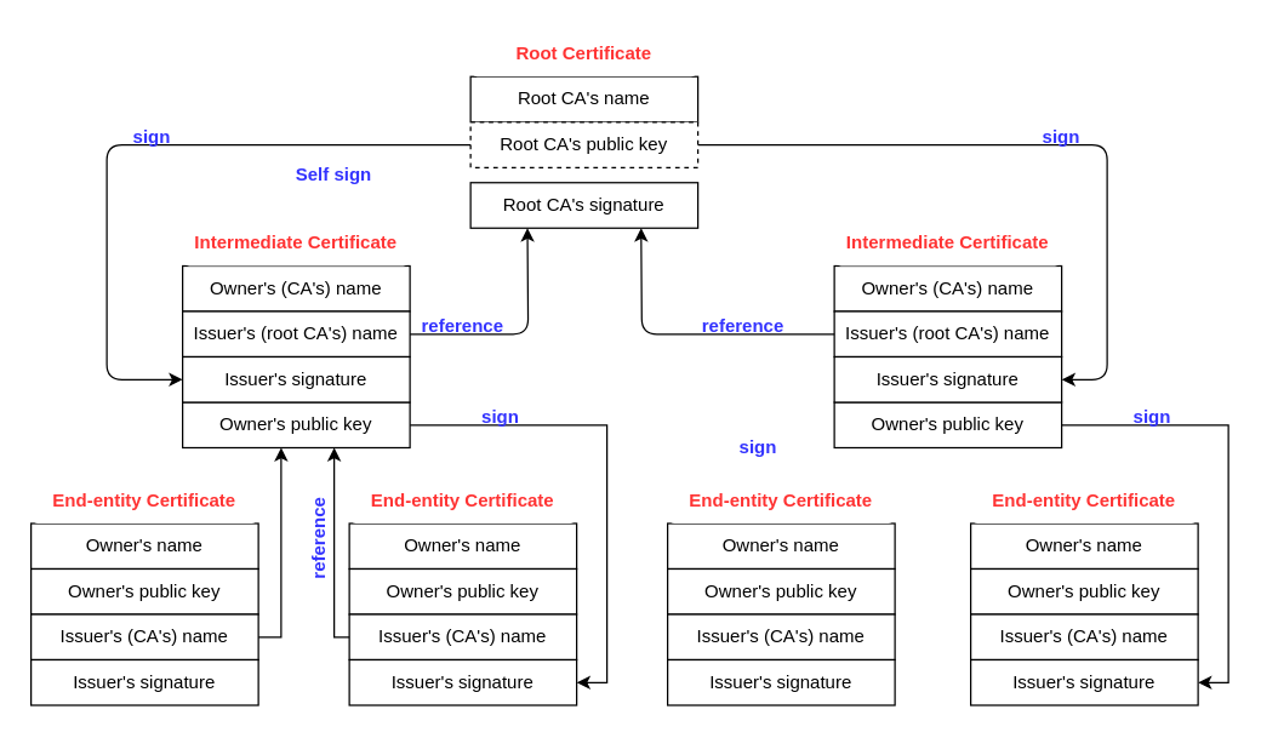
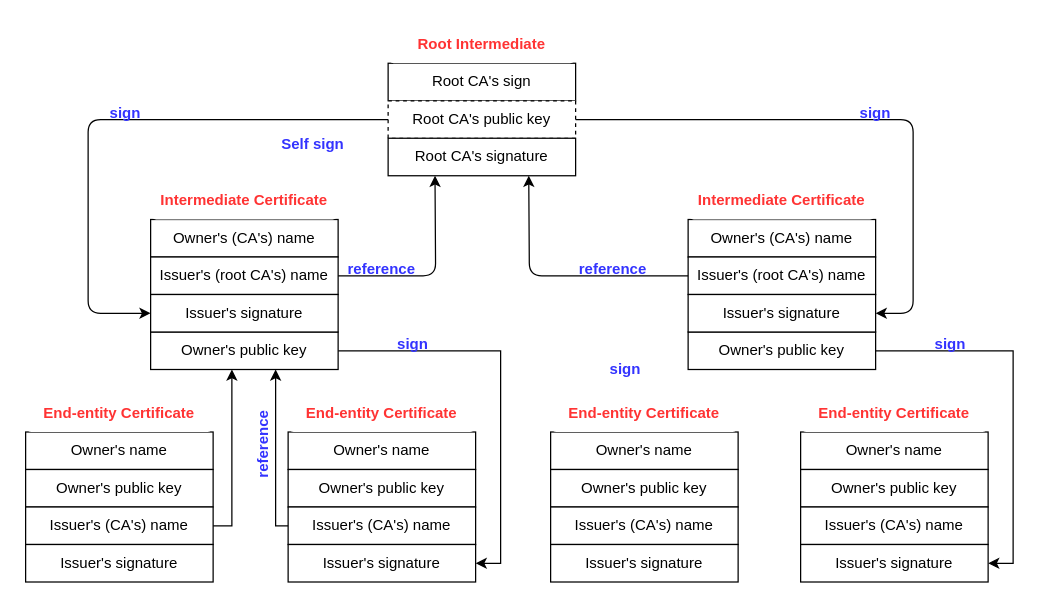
  <mxCell id="0" />
  <mxCell id="1" parent="0" />
  <mxCell id="2" value="Owner's name" style="rounded=0;whiteSpace=wrap;html=1;" vertex="1" parent="1"><mxGeometry x="20" y="345" width="150" height="30" as="geometry" /></mxCell>
  <mxCell id="3" value="Owner's public key" style="rounded=0;whiteSpace=wrap;html=1;" vertex="1" parent="1"><mxGeometry x="20" y="375" width="150" height="30" as="geometry" /></mxCell>
  <mxCell id="4" value="" style="edgeStyle=orthogonalEdgeStyle;rounded=0;orthogonalLoop=1;jettySize=auto;html=1;fontColor=#3333FF;entryX=0.5;entryY=1;entryDx=0;entryDy=0;" edge="1" parent="1"><mxGeometry relative="1" as="geometry"><mxPoint x="160" y="420" as="sourcePoint" /><mxPoint x="185" y="295" as="targetPoint" /><Array as="points"><mxPoint x="185" y="420" /></Array></mxGeometry></mxCell>
  <mxCell id="5" value="Issuer's (CA's) name" style="rounded=0;whiteSpace=wrap;html=1;" vertex="1" parent="1"><mxGeometry x="20" y="405" width="150" height="30" as="geometry" /></mxCell>
  <mxCell id="6" value="Issuer's signature" style="rounded=0;whiteSpace=wrap;html=1;" vertex="1" parent="1"><mxGeometry x="20" y="435" width="150" height="30" as="geometry" /></mxCell>
  <mxCell id="7" value="Owner's (CA's) name" style="rounded=0;whiteSpace=wrap;html=1;" vertex="1" parent="1"><mxGeometry x="120" y="175" width="150" height="30" as="geometry" /></mxCell>
  <mxCell id="8" value="" style="edgeStyle=orthogonalEdgeStyle;rounded=0;orthogonalLoop=1;jettySize=auto;html=1;fontColor=#3333FF;entryX=1;entryY=0.5;entryDx=0;entryDy=0;" edge="1" parent="1" source="9" target="18"><mxGeometry relative="1" as="geometry"><mxPoint x="350" y="280" as="targetPoint" /><Array as="points"><mxPoint x="400" y="280" /><mxPoint x="400" y="450" /></Array></mxGeometry></mxCell>
  <mxCell id="9" value="Owner's public key" style="rounded=0;whiteSpace=wrap;html=1;" vertex="1" parent="1"><mxGeometry x="120" y="265" width="150" height="30" as="geometry" /></mxCell>
  <mxCell id="10" value="Issuer's (root CA's) name" style="rounded=0;whiteSpace=wrap;html=1;" vertex="1" parent="1"><mxGeometry x="120" y="205" width="150" height="30" as="geometry" /></mxCell>
  <mxCell id="11" value="Issuer's signature" style="rounded=0;whiteSpace=wrap;html=1;" vertex="1" parent="1"><mxGeometry x="120" y="235" width="150" height="30" as="geometry" /></mxCell>
- <mxCell id="12" value="Root CA's name" style="rounded=0;whiteSpace=wrap;html=1;" vertex="1" parent="1"><mxGeometry x="310" y="50" width="150" height="30" as="geometry" /></mxCell>
+ <mxCell id="12" value="Root CA's sign" style="rounded=0;whiteSpace=wrap;html=1;" vertex="1" parent="1"><mxGeometry x="310" y="50" width="150" height="30" as="geometry" /></mxCell>
  <mxCell id="13" value="Root CA's public key" style="rounded=0;whiteSpace=wrap;html=1;dashed=1;" vertex="1" parent="1"><mxGeometry x="310" y="80" width="150" height="30" as="geometry" /></mxCell>
- <mxCell id="14" value="Root CA's signature" style="rounded=0;whiteSpace=wrap;html=1;" vertex="1" parent="1"><mxGeometry x="310" y="120" width="150" height="30" as="geometry" /></mxCell>
+ <mxCell id="14" value="Root CA's signature" style="rounded=0;whiteSpace=wrap;html=1;" vertex="1" parent="1"><mxGeometry x="310" y="110" width="150" height="30" as="geometry" /></mxCell>
  <mxCell id="15" value="Owner's name" style="rounded=0;whiteSpace=wrap;html=1;" vertex="1" parent="1"><mxGeometry x="230" y="345" width="150" height="30" as="geometry" /></mxCell>
  <mxCell id="16" value="Owner's public key" style="rounded=0;whiteSpace=wrap;html=1;" vertex="1" parent="1"><mxGeometry x="230" y="375" width="150" height="30" as="geometry" /></mxCell>
  <mxCell id="17" value="Issuer's (CA's) name" style="rounded=0;whiteSpace=wrap;html=1;" vertex="1" parent="1"><mxGeometry x="230" y="405" width="150" height="30" as="geometry" /></mxCell>
  <mxCell id="18" value="Issuer's signature" style="rounded=0;whiteSpace=wrap;html=1;" vertex="1" parent="1"><mxGeometry x="230" y="435" width="150" height="30" as="geometry" /></mxCell>
  <mxCell id="19" value="Owner's (CA's) name" style="rounded=0;whiteSpace=wrap;html=1;" vertex="1" parent="1"><mxGeometry x="550" y="175" width="150" height="30" as="geometry" /></mxCell>
  <mxCell id="20" value="" style="edgeStyle=orthogonalEdgeStyle;rounded=0;orthogonalLoop=1;jettySize=auto;html=1;fontColor=#3333FF;entryX=1;entryY=0.5;entryDx=0;entryDy=0;" edge="1" parent="1" source="21" target="31"><mxGeometry relative="1" as="geometry"><mxPoint x="780" y="280" as="targetPoint" /><Array as="points"><mxPoint x="810" y="280" /><mxPoint x="810" y="450" /></Array></mxGeometry></mxCell>
  <mxCell id="21" value="Owner's public key" style="rounded=0;whiteSpace=wrap;html=1;" vertex="1" parent="1"><mxGeometry x="550" y="265" width="150" height="30" as="geometry" /></mxCell>
  <mxCell id="22" value="Issuer's (root CA's) name" style="rounded=0;whiteSpace=wrap;html=1;" vertex="1" parent="1"><mxGeometry x="550" y="205" width="150" height="30" as="geometry" /></mxCell>
  <mxCell id="23" value="Issuer's signature" style="rounded=0;whiteSpace=wrap;html=1;" vertex="1" parent="1"><mxGeometry x="550" y="235" width="150" height="30" as="geometry" /></mxCell>
  <mxCell id="24" value="Owner's name" style="rounded=0;whiteSpace=wrap;html=1;" vertex="1" parent="1"><mxGeometry x="440" y="345" width="150" height="30" as="geometry" /></mxCell>
  <mxCell id="25" value="Owner's public key" style="rounded=0;whiteSpace=wrap;html=1;" vertex="1" parent="1"><mxGeometry x="440" y="375" width="150" height="30" as="geometry" /></mxCell>
  <mxCell id="26" value="Issuer's (CA's) name" style="rounded=0;whiteSpace=wrap;html=1;" vertex="1" parent="1"><mxGeometry x="440" y="405" width="150" height="30" as="geometry" /></mxCell>
  <mxCell id="27" value="Issuer's signature" style="rounded=0;whiteSpace=wrap;html=1;" vertex="1" parent="1"><mxGeometry x="440" y="435" width="150" height="30" as="geometry" /></mxCell>
  <mxCell id="28" value="Owner's name" style="rounded=0;whiteSpace=wrap;html=1;" vertex="1" parent="1"><mxGeometry x="640" y="345" width="150" height="30" as="geometry" /></mxCell>
  <mxCell id="29" value="Owner's public key" style="rounded=0;whiteSpace=wrap;html=1;" vertex="1" parent="1"><mxGeometry x="640" y="375" width="150" height="30" as="geometry" /></mxCell>
  <mxCell id="30" value="Issuer's (CA's) name" style="rounded=0;whiteSpace=wrap;html=1;" vertex="1" parent="1"><mxGeometry x="640" y="405" width="150" height="30" as="geometry" /></mxCell>
  <mxCell id="31" value="Issuer's signature" style="rounded=0;whiteSpace=wrap;html=1;" vertex="1" parent="1"><mxGeometry x="640" y="435" width="150" height="30" as="geometry" /></mxCell>
- <mxCell id="32" value="Root Certificate" style="rounded=1;whiteSpace=wrap;html=1;fontStyle=1;fontColor=#FF3333;gradientColor=none;fillColor=#ffffff;strokeColor=none;" vertex="1" parent="1"><mxGeometry x="310" y="20" width="150" height="30" as="geometry" /></mxCell>
+ <mxCell id="32" value="Root Intermediate" style="rounded=1;whiteSpace=wrap;html=1;fontStyle=1;fontColor=#FF3333;gradientColor=none;fillColor=#ffffff;strokeColor=none;" vertex="1" parent="1"><mxGeometry x="310" y="20" width="150" height="30" as="geometry" /></mxCell>
  <mxCell id="33" value="Intermediate Certificate" style="rounded=1;whiteSpace=wrap;html=1;fontStyle=1;fontColor=#FF3333;gradientColor=none;fillColor=#ffffff;strokeColor=none;" vertex="1" parent="1"><mxGeometry x="120" y="145" width="150" height="30" as="geometry" /></mxCell>
  <mxCell id="34" value="Intermediate&amp;nbsp;Certificate" style="rounded=1;whiteSpace=wrap;html=1;fontStyle=1;fontColor=#FF3333;gradientColor=none;fillColor=#ffffff;strokeColor=none;" vertex="1" parent="1"><mxGeometry x="550" y="145" width="150" height="30" as="geometry" /></mxCell>
  <mxCell id="35" value="End-entity Certificate" style="rounded=1;whiteSpace=wrap;html=1;fontStyle=1;fontColor=#FF3333;gradientColor=none;fillColor=#ffffff;strokeColor=none;" vertex="1" parent="1"><mxGeometry x="20" y="315" width="150" height="30" as="geometry" /></mxCell>
  <mxCell id="36" value="End-entity Certificate" style="rounded=1;whiteSpace=wrap;html=1;fontStyle=1;fontColor=#FF3333;gradientColor=none;fillColor=#ffffff;strokeColor=none;" vertex="1" parent="1"><mxGeometry x="230" y="315" width="150" height="30" as="geometry" /></mxCell>
  <mxCell id="37" value="End-entity Certificate" style="rounded=1;whiteSpace=wrap;html=1;fontStyle=1;fontColor=#FF3333;gradientColor=none;fillColor=#ffffff;strokeColor=none;" vertex="1" parent="1"><mxGeometry x="440" y="315" width="150" height="30" as="geometry" /></mxCell>
  <mxCell id="38" value="End-entity Certificate" style="rounded=1;whiteSpace=wrap;html=1;fontStyle=1;fontColor=#FF3333;gradientColor=none;fillColor=#ffffff;strokeColor=none;" vertex="1" parent="1"><mxGeometry x="640" y="315" width="150" height="30" as="geometry" /></mxCell>
  <mxCell id="39" value="" style="endArrow=classic;html=1;fontColor=#FF3333;exitX=0;exitY=0.5;exitDx=0;exitDy=0;entryX=0;entryY=0.5;entryDx=0;entryDy=0;" edge="1" parent="1" source="13" target="11"><mxGeometry width="50" height="50" relative="1" as="geometry"><mxPoint x="10" y="535" as="sourcePoint" /><mxPoint x="60" y="485" as="targetPoint" /><Array as="points"><mxPoint x="70" y="95" /><mxPoint x="70" y="250" /></Array></mxGeometry></mxCell>
  <mxCell id="40" value="" style="endArrow=classic;html=1;fontColor=#FF3333;entryX=0.75;entryY=1;entryDx=0;entryDy=0;exitX=0;exitY=0.5;exitDx=0;exitDy=0;" edge="1" parent="1" source="22" target="14"><mxGeometry width="50" height="50" relative="1" as="geometry"><mxPoint x="550" y="253" as="sourcePoint" /><mxPoint x="357.5" y="150" as="targetPoint" /><Array as="points"><mxPoint x="423" y="220" /></Array></mxGeometry></mxCell>
  <mxCell id="41" value="" style="endArrow=classic;html=1;fontColor=#FF3333;exitX=1;exitY=0.5;exitDx=0;exitDy=0;entryX=0.25;entryY=1;entryDx=0;entryDy=0;" edge="1" parent="1" source="10" target="14"><mxGeometry width="50" height="50" relative="1" as="geometry"><mxPoint x="280" y="260" as="sourcePoint" /><mxPoint x="357.5" y="150" as="targetPoint" /><Array as="points"><mxPoint x="348" y="220" /></Array></mxGeometry></mxCell>
  <mxCell id="42" value="" style="endArrow=classic;html=1;fontColor=#FF3333;exitX=1;exitY=0.5;exitDx=0;exitDy=0;entryX=1;entryY=0.5;entryDx=0;entryDy=0;" edge="1" parent="1" source="13" target="23"><mxGeometry width="50" height="50" relative="1" as="geometry"><mxPoint x="378.05" y="149.01" as="sourcePoint" /><mxPoint x="280" y="290" as="targetPoint" /><Array as="points"><mxPoint x="730" y="95" /><mxPoint x="730" y="250" /></Array></mxGeometry></mxCell>
- <mxCell id="43" value="Self sign" style="text;html=1;strokeColor=none;fillColor=none;align=center;verticalAlign=middle;whiteSpace=wrap;rounded=0;fontColor=#3333FF;labelBorderColor=none;fontStyle=1" vertex="1" parent="1"><mxGeometry x="190" y="105" width="60" height="20" as="geometry" /></mxCell>
+ <mxCell id="43" value="Self sign" style="text;html=1;strokeColor=none;fillColor=none;align=center;verticalAlign=middle;whiteSpace=wrap;rounded=0;fontColor=#3333FF;labelBorderColor=none;fontStyle=1" vertex="1" parent="1"><mxGeometry x="220" y="105" width="60" height="20" as="geometry" /></mxCell>
  <mxCell id="44" value="sign" style="text;html=1;strokeColor=none;fillColor=none;align=center;verticalAlign=middle;whiteSpace=wrap;rounded=0;fontColor=#3333FF;labelBorderColor=none;fontStyle=1" vertex="1" parent="1"><mxGeometry x="70" y="80" width="60" height="20" as="geometry" /></mxCell>
  <mxCell id="45" value="sign" style="text;html=1;strokeColor=none;fillColor=none;align=center;verticalAlign=middle;whiteSpace=wrap;rounded=0;fontColor=#3333FF;labelBorderColor=none;fontStyle=1" vertex="1" parent="1"><mxGeometry x="670" y="80" width="60" height="20" as="geometry" /></mxCell>
  <mxCell id="46" value="reference" style="text;html=1;strokeColor=none;fillColor=none;align=center;verticalAlign=middle;whiteSpace=wrap;rounded=0;fontColor=#3333FF;labelBorderColor=none;fontStyle=1" vertex="1" parent="1"><mxGeometry x="275" y="205" width="60" height="20" as="geometry" /></mxCell>
  <mxCell id="47" value="sign" style="text;html=1;strokeColor=none;fillColor=none;align=center;verticalAlign=middle;whiteSpace=wrap;rounded=0;fontColor=#3333FF;labelBorderColor=none;fontStyle=1" vertex="1" parent="1"><mxGeometry x="470" y="285" width="60" height="20" as="geometry" /></mxCell>
  <mxCell id="48" value="reference" style="text;html=1;strokeColor=none;fillColor=none;align=center;verticalAlign=middle;whiteSpace=wrap;rounded=0;fontColor=#3333FF;labelBorderColor=none;fontStyle=1" vertex="1" parent="1"><mxGeometry x="460" y="205" width="60" height="20" as="geometry" /></mxCell>
  <mxCell id="49" value="sign" style="text;html=1;strokeColor=none;fillColor=none;align=center;verticalAlign=middle;whiteSpace=wrap;rounded=0;fontColor=#3333FF;labelBorderColor=none;fontStyle=1" vertex="1" parent="1"><mxGeometry x="730" y="265" width="60" height="20" as="geometry" /></mxCell>
  <mxCell id="50" value="sign" style="text;html=1;strokeColor=none;fillColor=none;align=center;verticalAlign=middle;whiteSpace=wrap;rounded=0;fontColor=#3333FF;labelBorderColor=none;fontStyle=1" vertex="1" parent="1"><mxGeometry x="300" y="265" width="60" height="20" as="geometry" /></mxCell>
  <mxCell id="51" value="" style="edgeStyle=orthogonalEdgeStyle;rounded=0;orthogonalLoop=1;jettySize=auto;html=1;fontColor=#3333FF;exitX=0;exitY=0.5;exitDx=0;exitDy=0;" edge="1" parent="1" source="17" target="9"><mxGeometry relative="1" as="geometry"><mxPoint x="180" y="430" as="sourcePoint" /><mxPoint x="205" y="305" as="targetPoint" /><Array as="points"><mxPoint x="220" y="420" /></Array></mxGeometry></mxCell>
  <mxCell id="52" value="reference" style="text;html=1;strokeColor=none;fillColor=none;align=center;verticalAlign=middle;whiteSpace=wrap;rounded=0;fontColor=#3333FF;labelBorderColor=none;fontStyle=1;rotation=-90;" vertex="1" parent="1"><mxGeometry x="180" y="345" width="60" height="20" as="geometry" /></mxCell>
